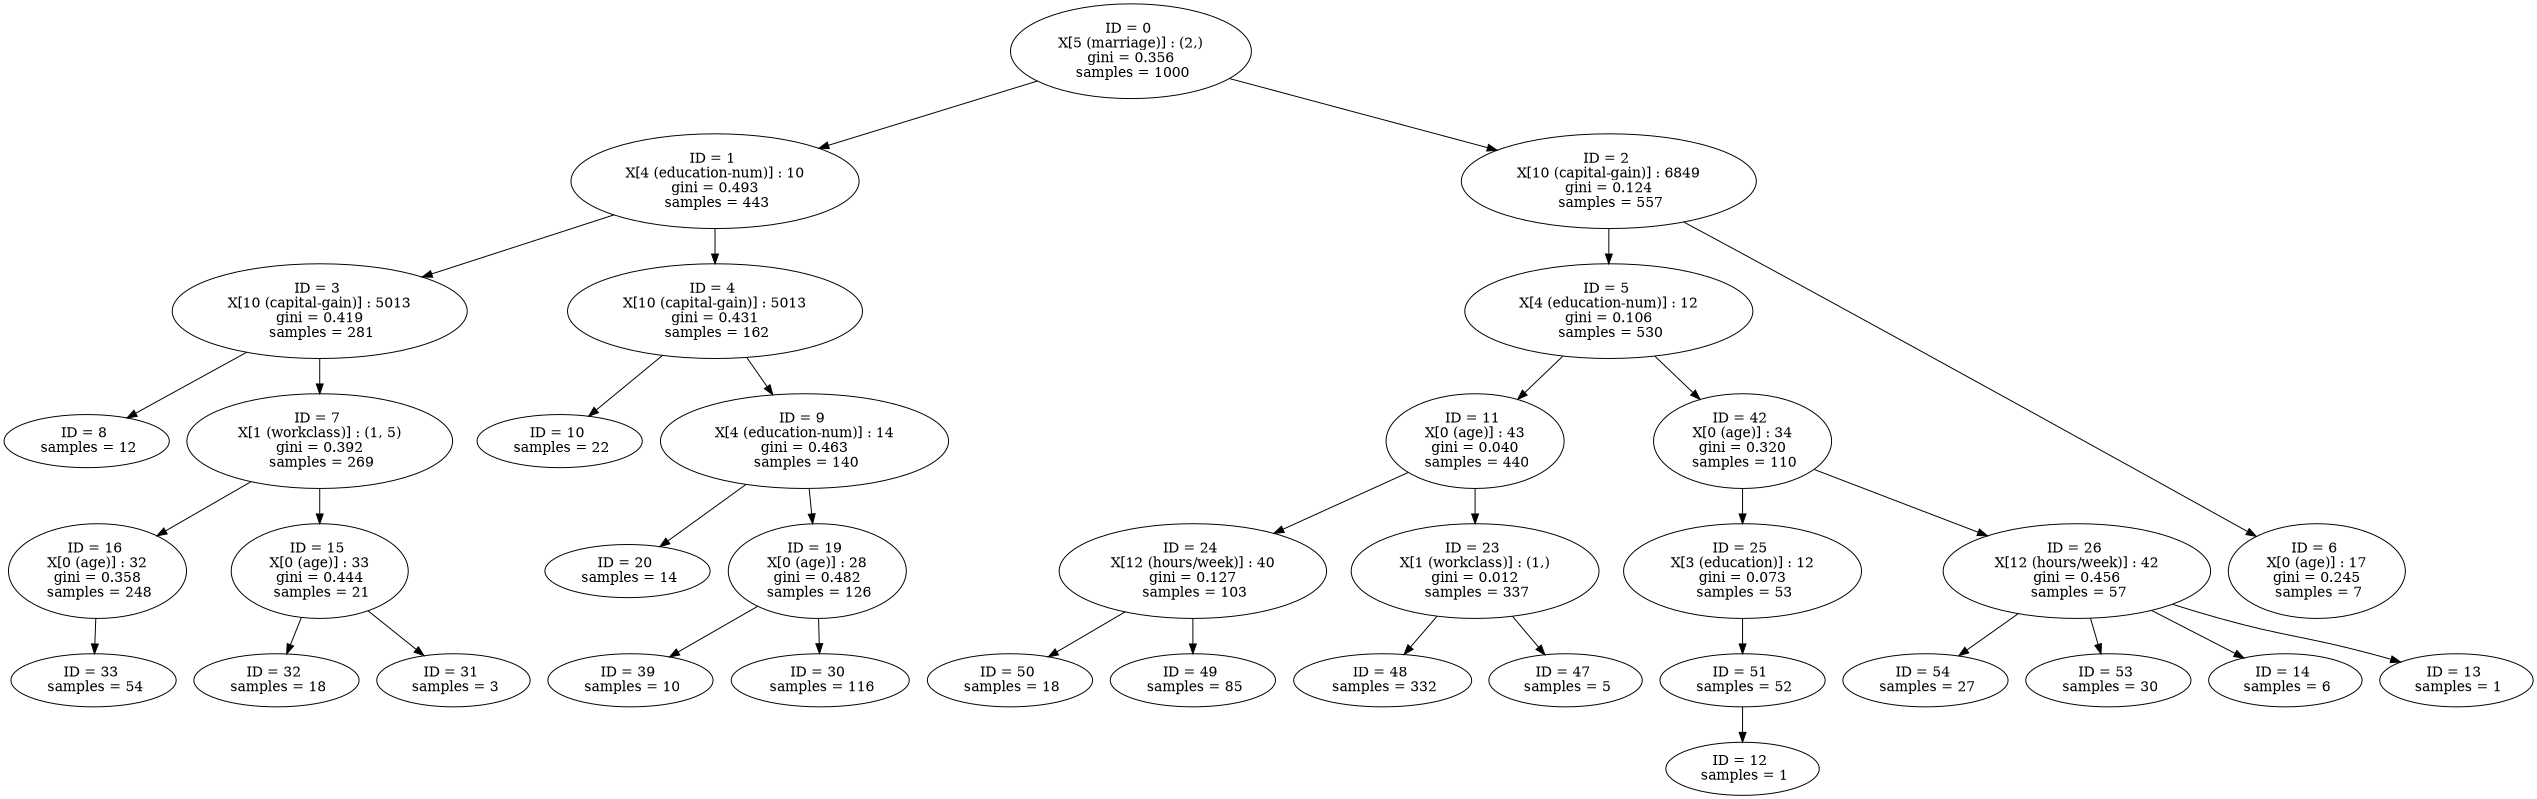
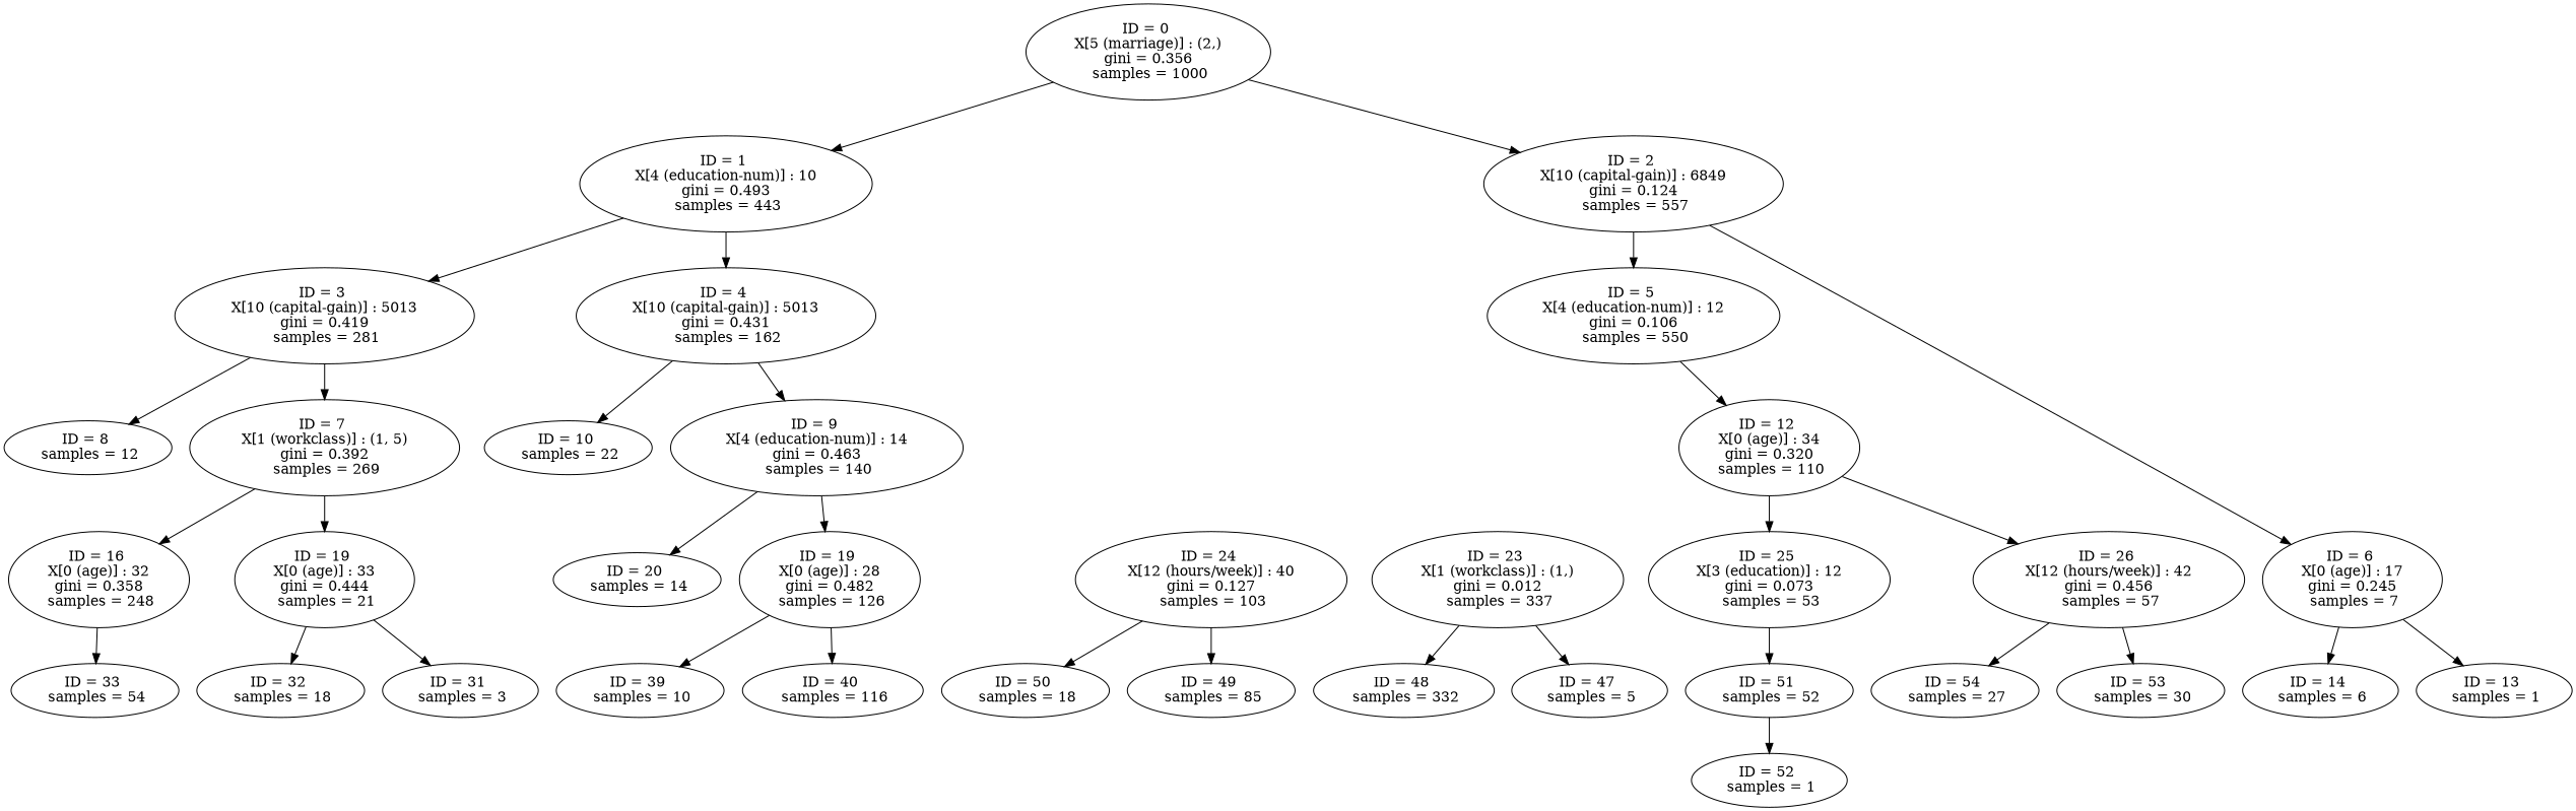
  strict digraph {
    n1 [label="ID = 0 \n X[5 (marriage)] : (2,) \n gini = 0.356 \n samples = 1000"]
    n2 [label="ID = 1 \n X[4 (education-num)] : 10 \n gini = 0.493 \n samples = 443"]
    n3 [label="ID = 2 \n X[10 (capital-gain)] : 6849 \n gini = 0.124 \n samples = 557"]
    n4 [label="ID = 3 \n X[10 (capital-gain)] : 5013 \n gini = 0.419 \n samples = 281"]
    n5 [label="ID = 4 \n X[10 (capital-gain)] : 5013 \n gini = 0.431 \n samples = 162"]
-   n6 [label="ID = 5 \n X[4 (education-num)] : 12 \n gini = 0.106 \n samples = 530"]
+   n6 [label="ID = 5 \n X[4 (education-num)] : 12 \n gini = 0.106 \n samples = 550"]
    n7 [label="ID = 6 \n X[0 (age)] : 17 \n gini = 0.245 \n samples = 7"]
    n8 [label="ID = 7 \n X[1 (workclass)] : (1, 5) \n gini = 0.392 \n samples = 269"]
    n9 [label="ID = 8 \n samples = 12"]
    n10 [label="ID = 9 \n X[4 (education-num)] : 14 \n gini = 0.463 \n samples = 140"]
    n11 [label="ID = 10 \n samples = 22"]
-   n12 [label="ID = 11 \n X[0 (age)] : 43 \n gini = 0.040 \n samples = 440"]
-   n13 [label="ID = 42 \n X[0 (age)] : 34 \n gini = 0.320 \n samples = 110"]
+   n13 [label="ID = 12 \n X[0 (age)] : 34 \n gini = 0.320 \n samples = 110"]
    n14 [label="ID = 13 \n samples = 1"]
    n15 [label="ID = 14 \n samples = 6"]
-   n16 [label="ID = 15 \n X[0 (age)] : 33 \n gini = 0.444 \n samples = 21"]
+   n16 [label="ID = 19 \n X[0 (age)] : 33 \n gini = 0.444 \n samples = 21"]
    n17 [label="ID = 16 \n X[0 (age)] : 32 \n gini = 0.358 \n samples = 248"]
    n18 [label="ID = 19 \n X[0 (age)] : 28 \n gini = 0.482 \n samples = 126"]
    n19 [label="ID = 20 \n samples = 14"]
    n20 [label="ID = 23 \n X[1 (workclass)] : (1,) \n gini = 0.012 \n samples = 337"]
    n21 [label="ID = 24 \n X[12 (hours/week)] : 40 \n gini = 0.127 \n samples = 103"]
    n22 [label="ID = 25 \n X[3 (education)] : 12 \n gini = 0.073 \n samples = 53"]
    n23 [label="ID = 26 \n X[12 (hours/week)] : 42 \n gini = 0.456 \n samples = 57"]
    n24 [label="ID = 31 \n samples = 3"]
    n25 [label="ID = 32 \n samples = 18"]
    n26 [label="ID = 33 \n samples = 54"]
    n27 [label="ID = 39 \n samples = 10"]
-   n28 [label="ID = 30 \n samples = 116"]
+   n28 [label="ID = 40 \n samples = 116"]
    n29 [label="ID = 47 \n samples = 5"]
    n30 [label="ID = 48 \n samples = 332"]
    n31 [label="ID = 49 \n samples = 85"]
    n32 [label="ID = 50 \n samples = 18"]
    n33 [label="ID = 51 \n samples = 52"]
    n34 [label="ID = 53 \n samples = 30"]
    n35 [label="ID = 54 \n samples = 27"]
-   n36 [label="ID = 12 \n samples = 1"]
+   n36 [label="ID = 52 \n samples = 1"]
    n1 -> n2
    n1 -> n3
    n2 -> n4
    n2 -> n5
    n3 -> n6
    n3 -> n7
    n4 -> n8
    n4 -> n9
    n5 -> n10
    n5 -> n11
-   n6 -> n12
    n6 -> n13
-   n23 -> n14
-   n23 -> n15
+   n7 -> n14
+   n7 -> n15
    n8 -> n16
    n8 -> n17
    n10 -> n18
    n10 -> n19
-   n12 -> n20
-   n12 -> n21
    n13 -> n22
    n13 -> n23
    n16 -> n24
    n16 -> n25
    n17 -> n26
    n18 -> n27
    n18 -> n28
    n20 -> n29
    n20 -> n30
    n21 -> n31
    n21 -> n32
    n22 -> n33
    n23 -> n34
    n23 -> n35
    n33 -> n36
  }
